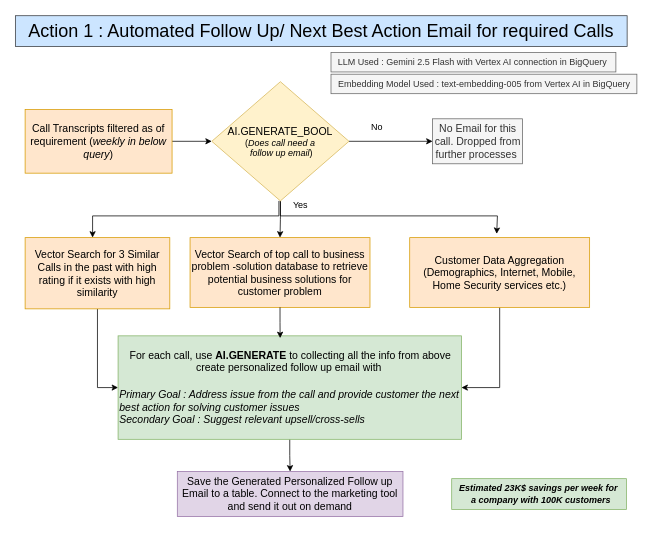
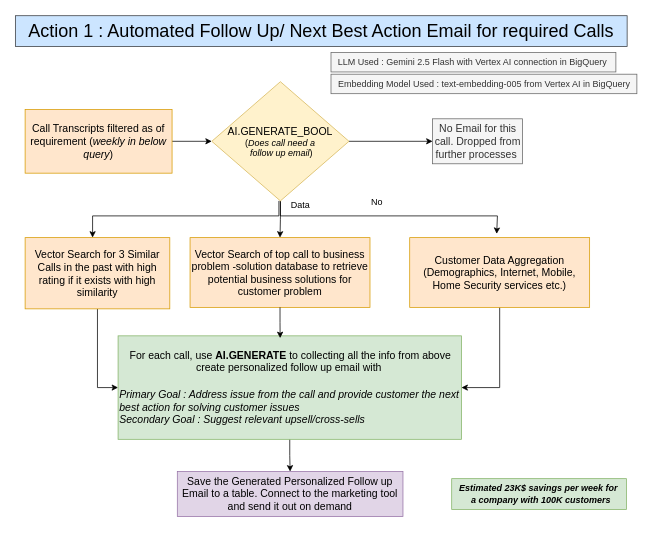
  <mxCell id="0" />
  <mxCell id="1" parent="0" />
  <mxCell id="2" value="&lt;font style=&quot;font-size: 24px;&quot;&gt;Action 1 : Automated Follow Up/ Next Best Action Email for required Calls&lt;/font&gt;" style="rounded=0;whiteSpace=wrap;html=1;fillColor=#cce5ff;strokeColor=#36393d;" vertex="1" parent="1"><mxGeometry x="20" y="20" width="816" height="41" as="geometry" /></mxCell>
  <mxCell id="3" value="" style="edgeStyle=orthogonalEdgeStyle;rounded=0;orthogonalLoop=1;jettySize=auto;html=1;" edge="1" parent="1" source="4" target="9"><mxGeometry relative="1" as="geometry" /></mxCell>
  <mxCell id="4" value="&lt;font style=&quot;font-size: 14px;&quot;&gt;Call Transcripts filtered as of requirement (&lt;i&gt;weekly in below query&lt;/i&gt;)&lt;/font&gt;" style="rounded=0;whiteSpace=wrap;html=1;fillColor=#ffe6cc;strokeColor=#d79b00;" vertex="1" parent="1"><mxGeometry x="33" y="145" width="196" height="85" as="geometry" /></mxCell>
  <mxCell id="5" value="" style="edgeStyle=orthogonalEdgeStyle;rounded=0;orthogonalLoop=1;jettySize=auto;html=1;" edge="1" parent="1" source="9" target="10"><mxGeometry relative="1" as="geometry" /></mxCell>
  <mxCell id="6" value="" style="edgeStyle=orthogonalEdgeStyle;rounded=0;orthogonalLoop=1;jettySize=auto;html=1;" edge="1" parent="1"><mxGeometry relative="1" as="geometry"><mxPoint x="371.5" y="267" as="sourcePoint" /><mxPoint x="123" y="316" as="targetPoint" /><Array as="points"><mxPoint x="372" y="287" /><mxPoint x="123" y="287" /></Array></mxGeometry></mxCell>
  <mxCell id="7" value="" style="edgeStyle=orthogonalEdgeStyle;rounded=0;orthogonalLoop=1;jettySize=auto;html=1;" edge="1" parent="1" source="9" target="17"><mxGeometry relative="1" as="geometry" /></mxCell>
  <mxCell id="8" style="edgeStyle=orthogonalEdgeStyle;rounded=0;orthogonalLoop=1;jettySize=auto;html=1;" edge="1" parent="1" source="9"><mxGeometry relative="1" as="geometry"><mxPoint x="662" y="311" as="targetPoint" /><Array as="points"><mxPoint x="374" y="287" /><mxPoint x="663" y="287" /></Array></mxGeometry></mxCell>
  <mxCell id="9" value="&lt;font style=&quot;font-size: 14px;&quot;&gt;AI.GENERATE_BOOL&lt;/font&gt;&lt;div&gt;(&lt;i&gt;Does call need a&lt;/i&gt;&lt;/div&gt;&lt;div&gt;&lt;i&gt;&amp;nbsp;follow up email&lt;/i&gt;)&lt;/div&gt;" style="rhombus;whiteSpace=wrap;html=1;fillColor=#fff2cc;strokeColor=#d6b656;rounded=0;" vertex="1" parent="1"><mxGeometry x="282" y="108" width="183" height="159" as="geometry" /></mxCell>
  <mxCell id="10" value="&lt;font style=&quot;font-size: 14px;&quot;&gt;No Email for this call. Dropped from further processes&amp;nbsp;&lt;/font&gt;" style="whiteSpace=wrap;html=1;fillColor=#f5f5f5;strokeColor=#666666;rounded=0;fontColor=#333333;" vertex="1" parent="1"><mxGeometry x="576.5" y="157.5" width="120" height="60" as="geometry" /></mxCell>
- <mxCell id="11" value="No" style="text;html=1;align=center;verticalAlign=middle;resizable=0;points=[];autosize=1;strokeColor=none;fillColor=none;" vertex="1" parent="1"><mxGeometry x="485" y="156" width="33" height="26" as="geometry" /></mxCell>
+ <mxCell id="11" value="No" style="text;html=1;align=center;verticalAlign=middle;resizable=0;points=[];autosize=1;strokeColor=none;fillColor=none;" vertex="1" parent="1"><mxGeometry x="485" y="256" width="33" height="26" as="geometry" /></mxCell>
  <mxCell id="12" value="LLM Used : Gemini 2.5 Flash with Vertex AI connection in BigQuery&amp;nbsp;" style="text;html=1;align=center;verticalAlign=middle;resizable=0;points=[];autosize=1;strokeColor=#666666;fillColor=#f5f5f5;fontColor=#333333;" vertex="1" parent="1"><mxGeometry x="441" y="69" width="380" height="26" as="geometry" /></mxCell>
  <mxCell id="13" value="Embedding Model Used :&amp;nbsp;text-embedding-005 from Vertex AI in BigQuery" style="text;html=1;align=center;verticalAlign=middle;resizable=0;points=[];autosize=1;strokeColor=#666666;fillColor=#f5f5f5;fontColor=#333333;" vertex="1" parent="1"><mxGeometry x="441" y="98" width="408" height="26" as="geometry" /></mxCell>
  <mxCell id="14" style="edgeStyle=orthogonalEdgeStyle;rounded=0;orthogonalLoop=1;jettySize=auto;html=1;entryX=0;entryY=0.5;entryDx=0;entryDy=0;" edge="1" parent="1" source="15" target="21"><mxGeometry relative="1" as="geometry" /></mxCell>
  <mxCell id="15" value="&lt;font style=&quot;font-size: 14px;&quot;&gt;Vector Search for 3 Similar Calls in the past with high rating if it exists with high similarity&lt;/font&gt;" style="whiteSpace=wrap;html=1;fillColor=#ffe6cc;strokeColor=#d79b00;rounded=0;" vertex="1" parent="1"><mxGeometry x="33" y="316" width="193" height="95" as="geometry" /></mxCell>
- <mxCell id="16" value="Yes" style="text;html=1;align=center;verticalAlign=middle;resizable=0;points=[];autosize=1;strokeColor=none;fillColor=none;" vertex="1" parent="1"><mxGeometry x="381" y="260" width="38" height="26" as="geometry" /></mxCell>
+ <mxCell id="16" value="Data" style="text;html=1;align=center;verticalAlign=middle;resizable=0;points=[];autosize=1;strokeColor=none;fillColor=none;" vertex="1" parent="1"><mxGeometry x="381" y="260" width="38" height="26" as="geometry" /></mxCell>
  <mxCell id="17" value="&lt;font style=&quot;font-size: 14px;&quot;&gt;Vector Search of top call to business problem -solution database to retrieve potential business solutions for customer problem&lt;/font&gt;" style="whiteSpace=wrap;html=1;fillColor=#ffe6cc;strokeColor=#d79b00;rounded=0;" vertex="1" parent="1"><mxGeometry x="253" y="316" width="240" height="93" as="geometry" /></mxCell>
  <mxCell id="18" style="edgeStyle=orthogonalEdgeStyle;rounded=0;orthogonalLoop=1;jettySize=auto;html=1;entryX=1;entryY=0.5;entryDx=0;entryDy=0;" edge="1" parent="1" source="19" target="21"><mxGeometry relative="1" as="geometry" /></mxCell>
  <mxCell id="19" value="&lt;span style=&quot;font-size: 14px;&quot;&gt;Customer Data Aggregation (Demographics, Internet, Mobile, Home Security services etc.)&lt;/span&gt;" style="whiteSpace=wrap;html=1;fillColor=#ffe6cc;strokeColor=#d79b00;rounded=0;" vertex="1" parent="1"><mxGeometry x="546" y="316" width="240" height="93" as="geometry" /></mxCell>
  <mxCell id="20" value="" style="edgeStyle=orthogonalEdgeStyle;rounded=0;orthogonalLoop=1;jettySize=auto;html=1;" edge="1" parent="1" source="21" target="22"><mxGeometry relative="1" as="geometry" /></mxCell>
  <mxCell id="21" value="&lt;div style=&quot;text-align: center;&quot;&gt;&lt;span style=&quot;font-size: 14px; background-color: transparent; color: light-dark(rgb(0, 0, 0), rgb(255, 255, 255));&quot;&gt;For each call, use &lt;/span&gt;&lt;b style=&quot;font-size: 14px; background-color: transparent; color: light-dark(rgb(0, 0, 0), rgb(255, 255, 255));&quot;&gt;AI.GENERATE&lt;/b&gt;&lt;span style=&quot;font-size: 14px; background-color: transparent; color: light-dark(rgb(0, 0, 0), rgb(255, 255, 255));&quot;&gt; to collecting all the info from above create personalized follow up email with&amp;nbsp;&lt;/span&gt;&lt;/div&gt;&lt;div&gt;&lt;span style=&quot;background-color: transparent; color: light-dark(rgb(0, 0, 0), rgb(255, 255, 255)); font-size: medium;&quot;&gt;&lt;br&gt;&lt;/span&gt;&lt;/div&gt;&lt;div&gt;&lt;span style=&quot;background-color: transparent; color: light-dark(rgb(0, 0, 0), rgb(255, 255, 255));&quot;&gt;&lt;i style=&quot;&quot;&gt;&lt;font style=&quot;font-size: 14px;&quot;&gt;Primary Goal : Address issue from the call and provide customer the next best action for solving customer issues&lt;/font&gt;&lt;/i&gt;&lt;/span&gt;&lt;div&gt;&lt;span style=&quot;color: light-dark(rgb(0, 0, 0), rgb(255, 255, 255)); background-color: transparent;&quot;&gt;&lt;i style=&quot;&quot;&gt;&lt;font style=&quot;font-size: 14px;&quot;&gt;Secondary Goal : Suggest relevant upsell/cross-sells&lt;/font&gt;&lt;/i&gt;&lt;/span&gt;&lt;/div&gt;&lt;/div&gt;" style="whiteSpace=wrap;html=1;align=left;fillColor=#d5e8d4;strokeColor=#82b366;" vertex="1" parent="1"><mxGeometry x="157" y="447" width="458" height="138" as="geometry" /></mxCell>
  <mxCell id="22" value="&lt;font style=&quot;font-size: 14px;&quot;&gt;Save the Generated Personalized Follow up Email to a table. Connect to the marketing tool and send it out on demand&lt;/font&gt;" style="whiteSpace=wrap;html=1;align=center;fillColor=#e1d5e7;strokeColor=#9673a6;" vertex="1" parent="1"><mxGeometry x="236" y="628" width="301" height="60" as="geometry" /></mxCell>
  <mxCell id="23" style="edgeStyle=orthogonalEdgeStyle;rounded=0;orthogonalLoop=1;jettySize=auto;html=1;entryX=0.472;entryY=0.022;entryDx=0;entryDy=0;entryPerimeter=0;" edge="1" parent="1" source="17" target="21"><mxGeometry relative="1" as="geometry" /></mxCell>
  <mxCell id="24" value="&lt;b&gt;&lt;i&gt;Estimated 23K$ savings per week for&amp;nbsp;&lt;/i&gt;&lt;/b&gt;&lt;div&gt;&lt;b&gt;&lt;i&gt;&amp;nbsp;a company with 100K customers&lt;/i&gt;&lt;/b&gt;&lt;/div&gt;" style="text;html=1;align=center;verticalAlign=middle;resizable=0;points=[];autosize=1;strokeColor=#82b366;fillColor=#d5e8d4;" vertex="1" parent="1"><mxGeometry x="602" y="637.5" width="233" height="41" as="geometry" /></mxCell>
